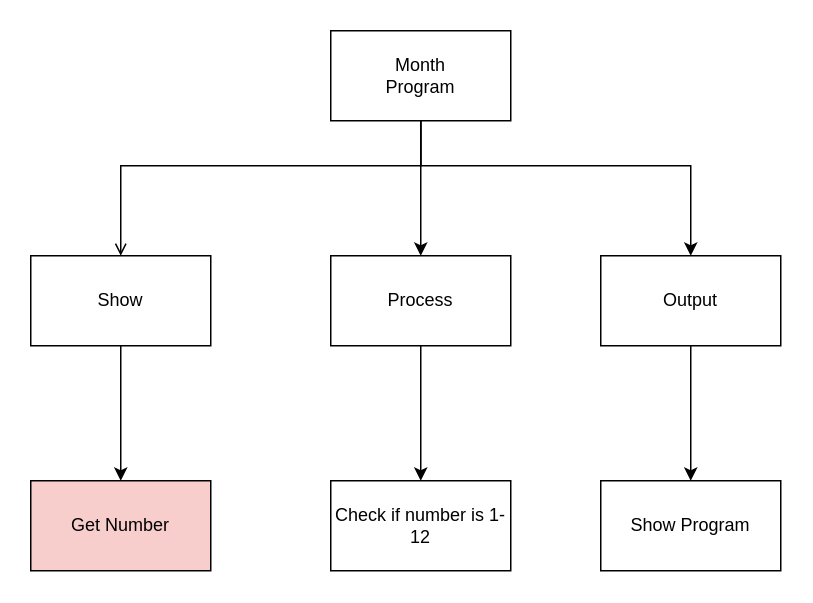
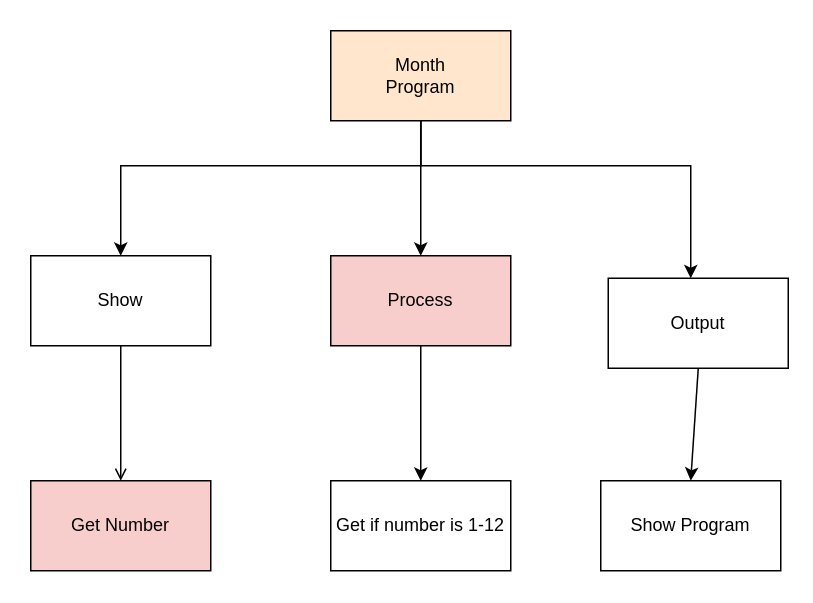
  <mxCell id="0" />
  <mxCell id="1" parent="0" />
  <mxCell id="2" style="edgeStyle=none;html=1;entryX=0.5;entryY=0;entryDx=0;entryDy=0;jumpStyle=line;" parent="1" target="9" edge="1"><mxGeometry relative="1" as="geometry"><mxPoint x="280" y="80" as="sourcePoint" /></mxGeometry></mxCell>
- <mxCell id="3" style="edgeStyle=orthogonalEdgeStyle;rounded=0;jumpStyle=line;html=1;entryX=0.5;entryY=0;entryDx=0;entryDy=0;endArrow=open;" parent="1" source="5" target="7" edge="1"><mxGeometry relative="1" as="geometry"><Array as="points"><mxPoint x="280" y="110" /><mxPoint x="80" y="110" /><mxPoint x="80" y="160" /></Array></mxGeometry></mxCell>
+ <mxCell id="3" style="edgeStyle=orthogonalEdgeStyle;rounded=0;jumpStyle=line;html=1;entryX=0.5;entryY=0;entryDx=0;entryDy=0;" parent="1" source="5" target="7" edge="1"><mxGeometry relative="1" as="geometry"><Array as="points"><mxPoint x="280" y="110" /><mxPoint x="80" y="110" /><mxPoint x="80" y="160" /></Array></mxGeometry></mxCell>
  <mxCell id="4" style="edgeStyle=orthogonalEdgeStyle;shape=connector;rounded=0;jumpStyle=line;html=1;labelBackgroundColor=default;fontFamily=Helvetica;fontSize=11;fontColor=default;endArrow=classic;strokeColor=default;" parent="1" source="5" target="11" edge="1"><mxGeometry relative="1" as="geometry"><Array as="points"><mxPoint x="280" y="110" /><mxPoint x="460" y="110" /><mxPoint x="460" y="190" /></Array></mxGeometry></mxCell>
- <mxCell id="5" value="Month&lt;br&gt;Program" style="rounded=0;whiteSpace=wrap;html=1;" parent="1" vertex="1"><mxGeometry x="220" y="20" width="120" height="60" as="geometry" /></mxCell>
- <mxCell id="6" style="edgeStyle=none;html=1;exitX=0.5;exitY=1;exitDx=0;exitDy=0;entryX=0.5;entryY=0;entryDx=0;entryDy=0;" parent="1" source="7" target="12" edge="1"><mxGeometry relative="1" as="geometry"><Array as="points" /></mxGeometry></mxCell>
+ <mxCell id="5" value="Month&lt;br&gt;Program" style="rounded=0;whiteSpace=wrap;html=1;fillColor=#ffe6cc;" parent="1" vertex="1"><mxGeometry x="220" y="20" width="120" height="60" as="geometry" /></mxCell>
+ <mxCell id="6" style="edgeStyle=none;html=1;exitX=0.5;exitY=1;exitDx=0;exitDy=0;entryX=0.5;entryY=0;entryDx=0;entryDy=0;endArrow=open;" parent="1" source="7" target="12" edge="1"><mxGeometry relative="1" as="geometry"><Array as="points" /></mxGeometry></mxCell>
  <mxCell id="7" value="Show" style="rounded=0;whiteSpace=wrap;html=1;" parent="1" vertex="1"><mxGeometry x="20" y="170" width="120" height="60" as="geometry" /></mxCell>
  <mxCell id="8" style="edgeStyle=none;html=1;exitX=0.5;exitY=1;exitDx=0;exitDy=0;entryX=0.5;entryY=0;entryDx=0;entryDy=0;" parent="1" source="9" target="14" edge="1"><mxGeometry relative="1" as="geometry"><Array as="points" /></mxGeometry></mxCell>
- <mxCell id="9" value="Process" style="rounded=0;whiteSpace=wrap;html=1;" parent="1" vertex="1"><mxGeometry x="220" y="170" width="120" height="60" as="geometry" /></mxCell>
+ <mxCell id="9" value="Process" style="rounded=0;whiteSpace=wrap;html=1;fillColor=#f8cecc;" parent="1" vertex="1"><mxGeometry x="220" y="170" width="120" height="60" as="geometry" /></mxCell>
  <mxCell id="10" style="edgeStyle=none;html=1;exitX=0.5;exitY=1;exitDx=0;exitDy=0;entryX=0.5;entryY=0;entryDx=0;entryDy=0;rounded=0;" parent="1" source="11" target="13" edge="1"><mxGeometry relative="1" as="geometry"><Array as="points" /></mxGeometry></mxCell>
- <mxCell id="11" value="Output" style="rounded=0;whiteSpace=wrap;html=1;" parent="1" vertex="1"><mxGeometry x="400" y="170" width="120" height="60" as="geometry" /></mxCell>
+ <mxCell id="11" value="Output" style="rounded=0;whiteSpace=wrap;html=1;" parent="1" vertex="1"><mxGeometry x="405" y="185" width="120" height="60" as="geometry" /></mxCell>
  <mxCell id="12" value="Get Number" style="rounded=0;whiteSpace=wrap;html=1;fillColor=#f8cecc;" parent="1" vertex="1"><mxGeometry x="20" y="320" width="120" height="60" as="geometry" /></mxCell>
  <mxCell id="13" value="Show Program" style="rounded=0;whiteSpace=wrap;html=1;" parent="1" vertex="1"><mxGeometry x="400" y="320" width="120" height="60" as="geometry" /></mxCell>
- <mxCell id="14" value="Check if number is 1-12" style="rounded=0;whiteSpace=wrap;html=1;" parent="1" vertex="1"><mxGeometry x="220" y="320" width="120" height="60" as="geometry" /></mxCell>
+ <mxCell id="14" value="Get if number is 1-12" style="rounded=0;whiteSpace=wrap;html=1;" parent="1" vertex="1"><mxGeometry x="220" y="320" width="120" height="60" as="geometry" /></mxCell>
